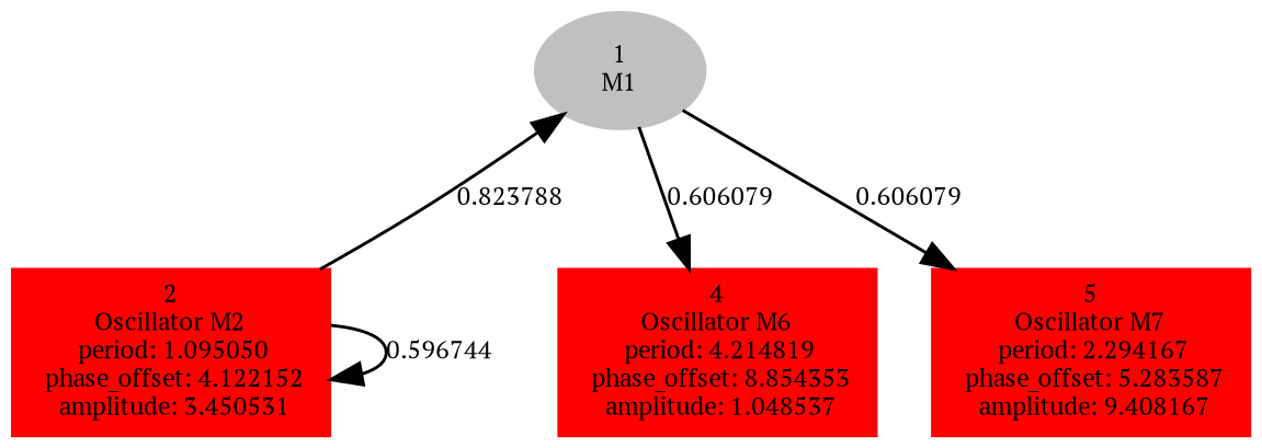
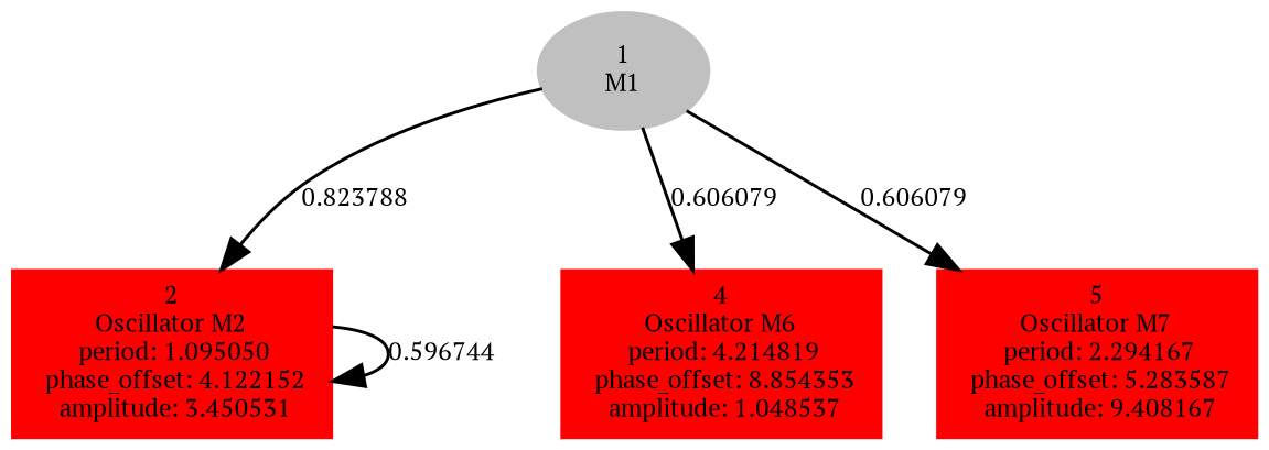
  digraph {
    fontname="PT Serif"
    forcelabels=true
    node [color=red fontname="PT Serif" fontsize=8 style=filled shape=box]
    edge [fontname="PT Serif" fontsize=8]
    n1 [color=grey label=<1<BR/>M1> shape=""]
    n2 [label=<2<BR />Oscillator M2<BR /> period: 1.095050<BR /> phase_offset: 4.122152<BR /> amplitude: 3.450531>]
    n3 [label=<4<BR />Oscillator M6<BR /> period: 4.214819<BR /> phase_offset: 8.854353<BR /> amplitude: 1.048537>]
    n4 [label=<5<BR />Oscillator M7<BR /> period: 2.294167<BR /> phase_offset: 5.283587<BR /> amplitude: 9.408167>]
-   n2 -> n1 [label="0.823788 "]
+   n1 -> n2 [label="0.823788 "]
    n1 -> n3 [label="0.606079 "]
    n1 -> n4 [label="0.606079 "]
    n2 -> n2 [label="0.596744 "]
  }
